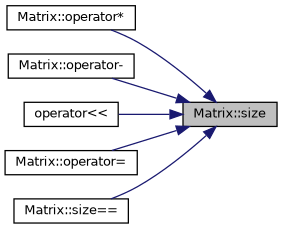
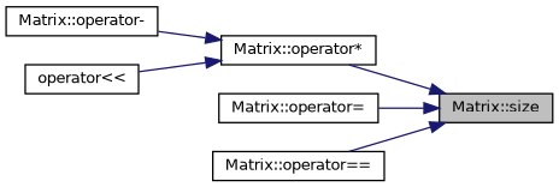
  digraph {
    rankdir=RL
    node [color=black fillcolor=white fontname=Helvetica fontsize=10 shape=record style=filled]
    edge [color=midnightblue dir=back fontname=Helvetica fontsize=10 labelfontname=Helvetica labelfontsize=10 style=solid]
    n1 [fillcolor=grey75 fontcolor=black height=0.2 label="Matrix::size" width=0.4]
    n2 [height=0.2 label="Matrix::operator*" width=0.4]
    n3 [height=0.2 label="Matrix::operator-" width=0.4]
    n4 [height=0.2 label="operator\<\<" width=0.4]
    n5 [height=0.2 label="Matrix::operator=" width=0.4]
-   n6 [height=0.2 label="Matrix::size==" width=0.4]
+   n6 [height=0.2 label="Matrix::operator==" width=0.4]
    n1 -> n2
-   n1 -> n3
-   n1 -> n4
+   n2 -> n3
+   n2 -> n4
    n1 -> n5
    n1 -> n6
  }
